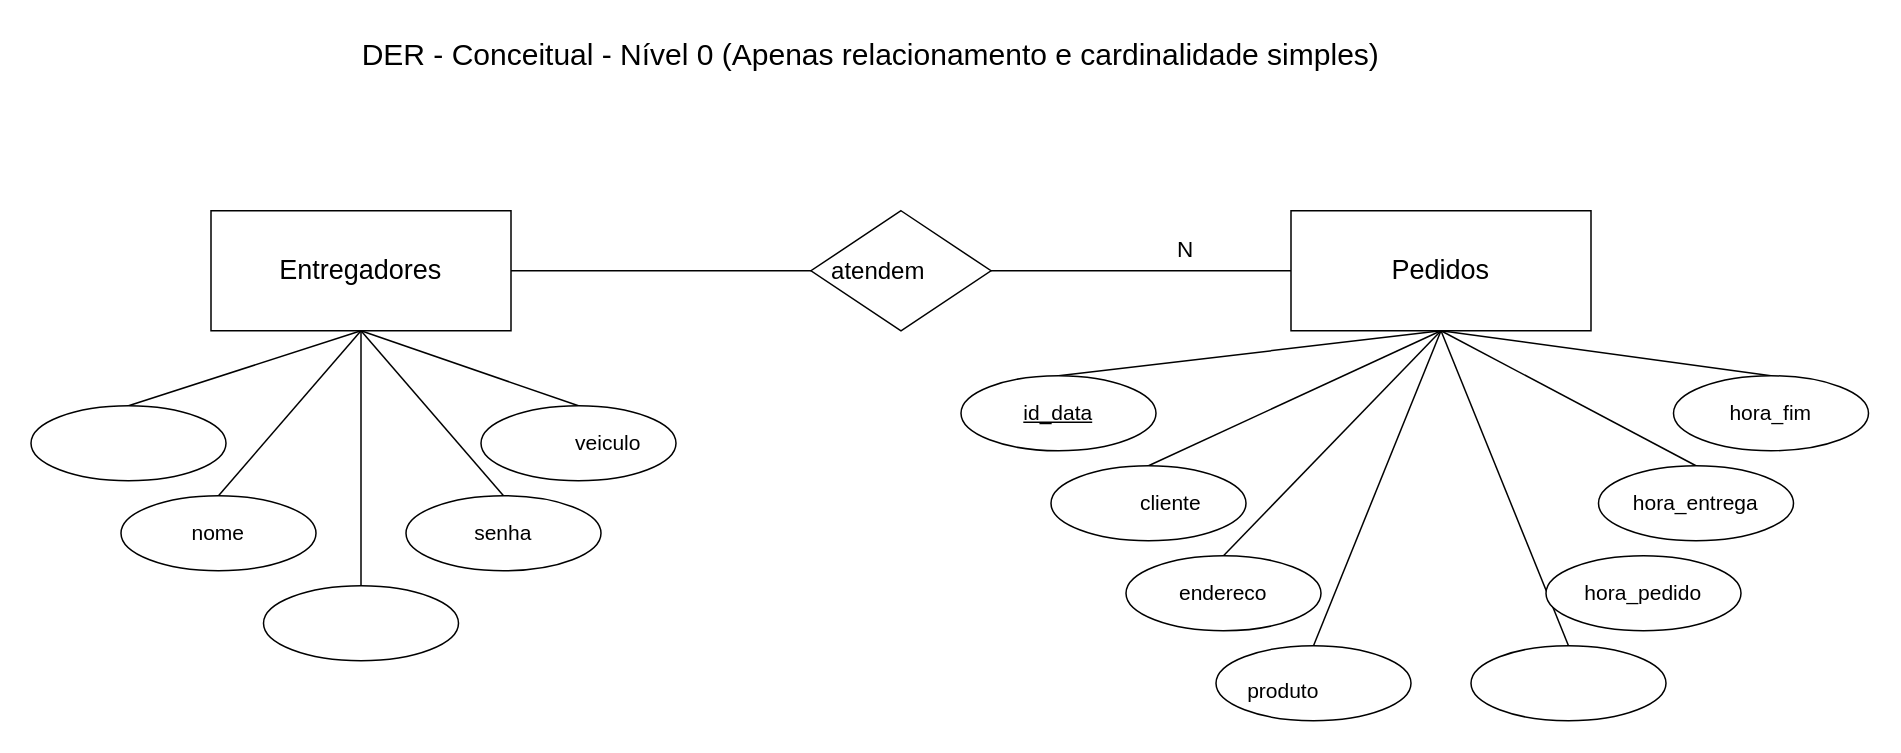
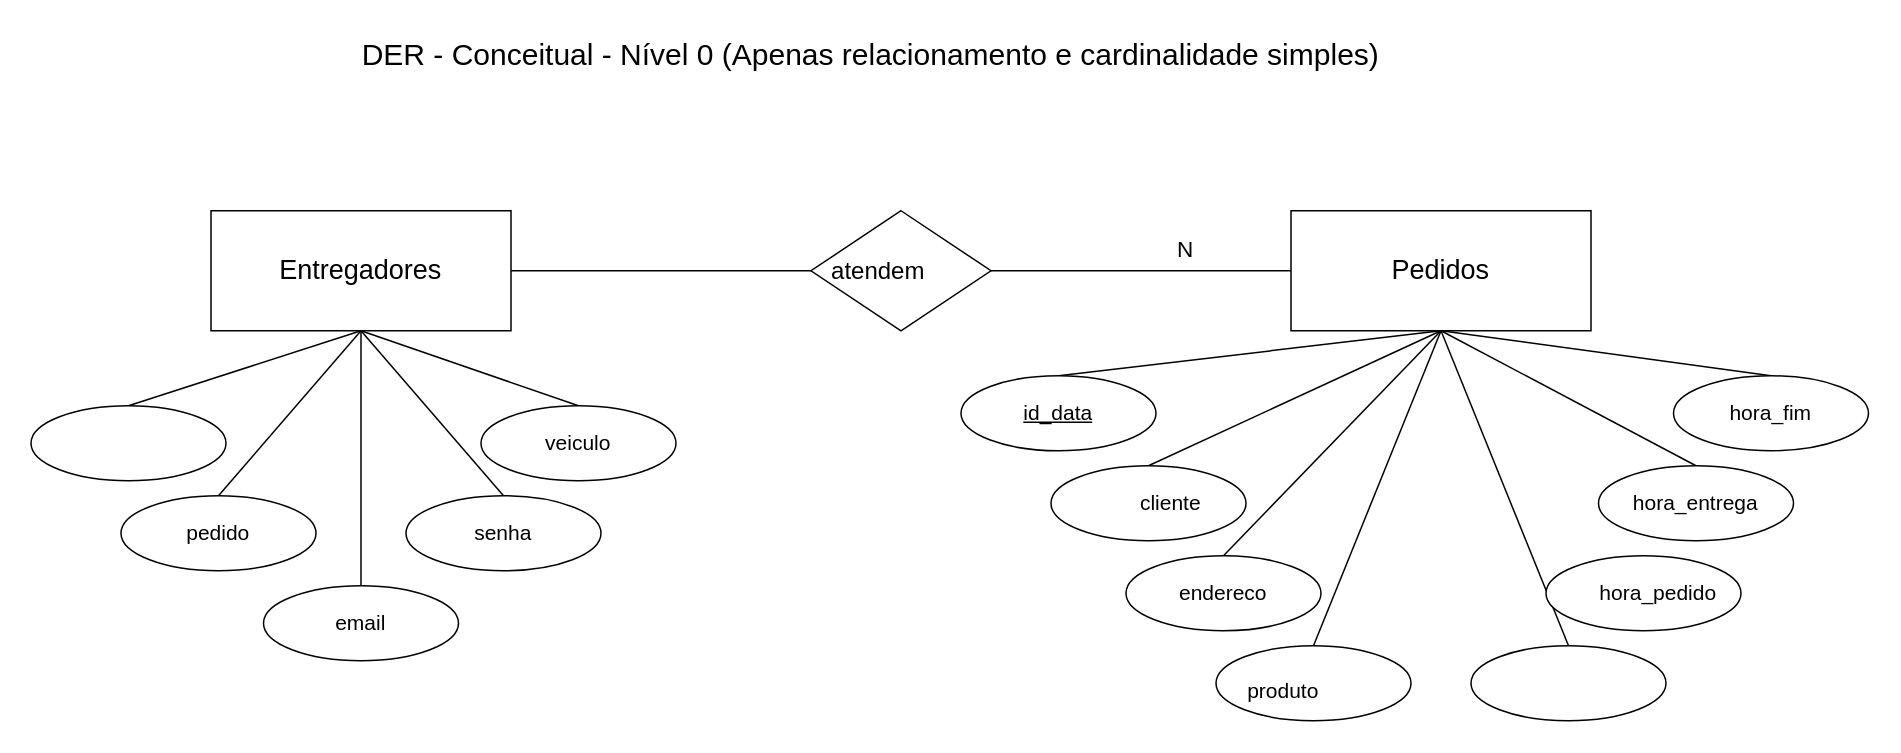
  <mxCell id="0" />
  <mxCell id="1" parent="0" />
  <mxCell id="2" style="rounded=0;orthogonalLoop=1;jettySize=auto;html=1;exitX=0.5;exitY=1;exitDx=0;exitDy=0;entryX=0.5;entryY=0;entryDx=0;entryDy=0;fontSize=14;endArrow=none;endFill=0;" parent="1" source="8" target="10" edge="1"><mxGeometry relative="1" as="geometry" /></mxCell>
  <mxCell id="3" style="edgeStyle=none;rounded=0;orthogonalLoop=1;jettySize=auto;html=1;exitX=0.5;exitY=1;exitDx=0;exitDy=0;entryX=0.5;entryY=0;entryDx=0;entryDy=0;fontSize=14;endArrow=none;endFill=0;" parent="1" source="8" target="17" edge="1"><mxGeometry relative="1" as="geometry" /></mxCell>
  <mxCell id="4" style="edgeStyle=none;rounded=0;orthogonalLoop=1;jettySize=auto;html=1;exitX=0.5;exitY=1;exitDx=0;exitDy=0;entryX=0.5;entryY=0;entryDx=0;entryDy=0;fontSize=14;endArrow=none;endFill=0;" parent="1" source="8" target="11" edge="1"><mxGeometry relative="1" as="geometry" /></mxCell>
  <mxCell id="5" style="edgeStyle=none;rounded=0;orthogonalLoop=1;jettySize=auto;html=1;exitX=0.5;exitY=1;exitDx=0;exitDy=0;entryX=0.5;entryY=0;entryDx=0;entryDy=0;fontSize=14;endArrow=none;endFill=0;" parent="1" source="8" target="15" edge="1"><mxGeometry relative="1" as="geometry" /></mxCell>
  <mxCell id="6" style="edgeStyle=none;rounded=0;orthogonalLoop=1;jettySize=auto;html=1;exitX=0.5;exitY=1;exitDx=0;exitDy=0;entryX=0.5;entryY=0;entryDx=0;entryDy=0;fontSize=14;endArrow=none;endFill=0;" parent="1" source="8" target="13" edge="1"><mxGeometry relative="1" as="geometry" /></mxCell>
  <mxCell id="7" style="edgeStyle=none;rounded=0;orthogonalLoop=1;jettySize=auto;html=1;exitX=1;exitY=0.5;exitDx=0;exitDy=0;entryX=0;entryY=0.5;entryDx=0;entryDy=0;fontSize=16;endArrow=none;endFill=0;" parent="1" source="8" target="20" edge="1"><mxGeometry relative="1" as="geometry" /></mxCell>
  <mxCell id="8" value="" style="rounded=0;whiteSpace=wrap;html=1;" parent="1" vertex="1"><mxGeometry x="140" y="140" width="200" height="80" as="geometry" /></mxCell>
  <mxCell id="9" value="Entregadores" style="text;html=1;strokeColor=none;fillColor=none;align=center;verticalAlign=middle;whiteSpace=wrap;rounded=0;fontSize=18;" parent="1" vertex="1"><mxGeometry x="210" y="165" width="60" height="30" as="geometry" /></mxCell>
  <mxCell id="10" value="" style="ellipse;whiteSpace=wrap;html=1;fontSize=18;" parent="1" vertex="1"><mxGeometry x="20" y="270" width="130" height="50" as="geometry" /></mxCell>
  <mxCell id="11" value="" style="ellipse;whiteSpace=wrap;html=1;fontSize=18;" parent="1" vertex="1"><mxGeometry x="80" y="330" width="130" height="50" as="geometry" /></mxCell>
- <mxCell id="12" value="nome" style="text;html=1;strokeColor=none;fillColor=none;align=center;verticalAlign=middle;whiteSpace=wrap;rounded=0;fontSize=14;fontStyle=0" parent="1" vertex="1"><mxGeometry x="115" y="340" width="60" height="30" as="geometry" /></mxCell>
+ <mxCell id="12" value="pedido" style="text;html=1;strokeColor=none;fillColor=none;align=center;verticalAlign=middle;whiteSpace=wrap;rounded=0;fontSize=14;fontStyle=0" parent="1" vertex="1"><mxGeometry x="115" y="340" width="60" height="30" as="geometry" /></mxCell>
  <mxCell id="13" value="" style="ellipse;whiteSpace=wrap;html=1;fontSize=18;" parent="1" vertex="1"><mxGeometry x="175" y="390" width="130" height="50" as="geometry" /></mxCell>
+ <mxCell id="14" value="email" style="text;html=1;strokeColor=none;fillColor=none;align=center;verticalAlign=middle;whiteSpace=wrap;rounded=0;fontSize=14;fontStyle=0" parent="1" vertex="1"><mxGeometry x="210" y="400" width="60" height="30" as="geometry" /></mxCell>
  <mxCell id="15" value="" style="ellipse;whiteSpace=wrap;html=1;fontSize=18;" parent="1" vertex="1"><mxGeometry x="270" y="330" width="130" height="50" as="geometry" /></mxCell>
  <mxCell id="16" value="senha" style="text;html=1;strokeColor=none;fillColor=none;align=center;verticalAlign=middle;whiteSpace=wrap;rounded=0;fontSize=14;fontStyle=0" parent="1" vertex="1"><mxGeometry x="305" y="340" width="60" height="30" as="geometry" /></mxCell>
  <mxCell id="17" value="" style="ellipse;whiteSpace=wrap;html=1;fontSize=18;" parent="1" vertex="1"><mxGeometry x="320" y="270" width="130" height="50" as="geometry" /></mxCell>
- <mxCell id="18" value="veiculo" style="text;html=1;strokeColor=none;fillColor=none;align=center;verticalAlign=middle;whiteSpace=wrap;rounded=0;fontSize=14;fontStyle=0" parent="1" vertex="1"><mxGeometry x="375" y="280" width="60" height="30" as="geometry" /></mxCell>
+ <mxCell id="18" value="veiculo" style="text;html=1;strokeColor=none;fillColor=none;align=center;verticalAlign=middle;whiteSpace=wrap;rounded=0;fontSize=14;fontStyle=0" parent="1" vertex="1"><mxGeometry x="355" y="280" width="60" height="30" as="geometry" /></mxCell>
  <mxCell id="19" style="edgeStyle=none;rounded=0;orthogonalLoop=1;jettySize=auto;html=1;exitX=1;exitY=0.5;exitDx=0;exitDy=0;entryX=0;entryY=0.5;entryDx=0;entryDy=0;fontSize=16;endArrow=none;endFill=0;" parent="1" source="20" target="29" edge="1"><mxGeometry relative="1" as="geometry" /></mxCell>
  <mxCell id="20" value="" style="rhombus;whiteSpace=wrap;html=1;fontSize=14;" parent="1" vertex="1"><mxGeometry x="540" y="140" width="120" height="80" as="geometry" /></mxCell>
  <mxCell id="21" value="atendem" style="text;html=1;strokeColor=none;fillColor=none;align=center;verticalAlign=middle;whiteSpace=wrap;rounded=0;fontSize=16;" parent="1" vertex="1"><mxGeometry x="555" y="165" width="60" height="30" as="geometry" /></mxCell>
  <mxCell id="22" style="rounded=0;orthogonalLoop=1;jettySize=auto;html=1;exitX=0.5;exitY=1;exitDx=0;exitDy=0;entryX=0.5;entryY=0;entryDx=0;entryDy=0;fontSize=14;endArrow=none;endFill=0;" parent="1" source="29" target="31" edge="1"><mxGeometry relative="1" as="geometry" /></mxCell>
  <mxCell id="23" style="edgeStyle=none;rounded=0;orthogonalLoop=1;jettySize=auto;html=1;exitX=0.5;exitY=1;exitDx=0;exitDy=0;entryX=0.5;entryY=0;entryDx=0;entryDy=0;fontSize=14;endArrow=none;endFill=0;" parent="1" source="29" target="37" edge="1"><mxGeometry relative="1" as="geometry" /></mxCell>
  <mxCell id="24" style="edgeStyle=none;rounded=0;orthogonalLoop=1;jettySize=auto;html=1;exitX=0.5;exitY=1;exitDx=0;exitDy=0;entryX=0.5;entryY=0;entryDx=0;entryDy=0;fontSize=14;endArrow=none;endFill=0;" parent="1" source="29" target="33" edge="1"><mxGeometry relative="1" as="geometry" /></mxCell>
  <mxCell id="25" style="edgeStyle=none;rounded=0;orthogonalLoop=1;jettySize=auto;html=1;exitX=0.5;exitY=1;exitDx=0;exitDy=0;entryX=0.5;entryY=0;entryDx=0;entryDy=0;fontSize=14;endArrow=none;endFill=0;" parent="1" source="29" target="35" edge="1"><mxGeometry relative="1" as="geometry" /></mxCell>
  <mxCell id="26" style="edgeStyle=none;rounded=0;orthogonalLoop=1;jettySize=auto;html=1;exitX=0.5;exitY=1;exitDx=0;exitDy=0;entryX=0.5;entryY=0;entryDx=0;entryDy=0;fontSize=16;endArrow=none;endFill=0;" parent="1" source="29" target="39" edge="1"><mxGeometry relative="1" as="geometry" /></mxCell>
  <mxCell id="27" style="edgeStyle=none;rounded=0;orthogonalLoop=1;jettySize=auto;html=1;exitX=0.5;exitY=1;exitDx=0;exitDy=0;entryX=0.5;entryY=0;entryDx=0;entryDy=0;fontSize=16;endArrow=none;endFill=0;" parent="1" source="29" target="41" edge="1"><mxGeometry relative="1" as="geometry" /></mxCell>
  <mxCell id="28" style="edgeStyle=none;rounded=0;orthogonalLoop=1;jettySize=auto;html=1;exitX=0.5;exitY=1;exitDx=0;exitDy=0;entryX=0.5;entryY=0;entryDx=0;entryDy=0;fontSize=16;endArrow=none;endFill=0;" parent="1" source="29" target="43" edge="1"><mxGeometry relative="1" as="geometry" /></mxCell>
  <mxCell id="29" value="" style="rounded=0;whiteSpace=wrap;html=1;" parent="1" vertex="1"><mxGeometry x="860" y="140" width="200" height="80" as="geometry" /></mxCell>
  <mxCell id="30" value="Pedidos" style="text;html=1;strokeColor=none;fillColor=none;align=center;verticalAlign=middle;whiteSpace=wrap;rounded=0;fontSize=18;" parent="1" vertex="1"><mxGeometry x="930" y="165" width="60" height="30" as="geometry" /></mxCell>
  <mxCell id="31" value="" style="ellipse;whiteSpace=wrap;html=1;fontSize=18;" parent="1" vertex="1"><mxGeometry x="640" y="250" width="130" height="50" as="geometry" /></mxCell>
  <mxCell id="32" value="id_data" style="text;html=1;strokeColor=none;fillColor=none;align=center;verticalAlign=middle;whiteSpace=wrap;rounded=0;fontSize=14;fontStyle=4" parent="1" vertex="1"><mxGeometry x="675" y="260" width="60" height="30" as="geometry" /></mxCell>
  <mxCell id="33" value="" style="ellipse;whiteSpace=wrap;html=1;fontSize=18;" parent="1" vertex="1"><mxGeometry x="700" y="310" width="130" height="50" as="geometry" /></mxCell>
  <mxCell id="34" value="cliente" style="text;html=1;strokeColor=none;fillColor=none;align=center;verticalAlign=middle;whiteSpace=wrap;rounded=0;fontSize=14;fontStyle=0" parent="1" vertex="1"><mxGeometry x="750" y="320" width="60" height="30" as="geometry" /></mxCell>
  <mxCell id="35" value="" style="ellipse;whiteSpace=wrap;html=1;fontSize=18;" parent="1" vertex="1"><mxGeometry x="1065" y="310" width="130" height="50" as="geometry" /></mxCell>
  <mxCell id="36" value="hora_entrega" style="text;html=1;strokeColor=none;fillColor=none;align=center;verticalAlign=middle;whiteSpace=wrap;rounded=0;fontSize=14;fontStyle=0" parent="1" vertex="1"><mxGeometry x="1100" y="320" width="60" height="30" as="geometry" /></mxCell>
  <mxCell id="37" value="" style="ellipse;whiteSpace=wrap;html=1;fontSize=18;" parent="1" vertex="1"><mxGeometry x="1115" y="250" width="130" height="50" as="geometry" /></mxCell>
  <mxCell id="38" value="hora_fim" style="text;html=1;strokeColor=none;fillColor=none;align=center;verticalAlign=middle;whiteSpace=wrap;rounded=0;fontSize=14;fontStyle=0" parent="1" vertex="1"><mxGeometry x="1150" y="260" width="60" height="30" as="geometry" /></mxCell>
  <mxCell id="39" value="" style="ellipse;whiteSpace=wrap;html=1;fontSize=18;" parent="1" vertex="1"><mxGeometry x="750" y="370" width="130" height="50" as="geometry" /></mxCell>
  <mxCell id="40" value="endereco" style="text;html=1;strokeColor=none;fillColor=none;align=center;verticalAlign=middle;whiteSpace=wrap;rounded=0;fontSize=14;fontStyle=0" parent="1" vertex="1"><mxGeometry x="785" y="380" width="60" height="30" as="geometry" /></mxCell>
  <mxCell id="41" value="" style="ellipse;whiteSpace=wrap;html=1;fontSize=18;" parent="1" vertex="1"><mxGeometry x="810" y="430" width="130" height="50" as="geometry" /></mxCell>
  <mxCell id="42" value="produto" style="text;html=1;strokeColor=none;fillColor=none;align=center;verticalAlign=middle;whiteSpace=wrap;rounded=0;fontSize=14;fontStyle=0" parent="1" vertex="1"><mxGeometry x="825" y="445" width="60" height="30" as="geometry" /></mxCell>
  <mxCell id="43" value="" style="ellipse;whiteSpace=wrap;html=1;fontSize=18;" parent="1" vertex="1"><mxGeometry x="980" y="430" width="130" height="50" as="geometry" /></mxCell>
  <mxCell id="44" value="" style="ellipse;whiteSpace=wrap;html=1;fontSize=18;" parent="1" vertex="1"><mxGeometry x="1030" y="370" width="130" height="50" as="geometry" /></mxCell>
- <mxCell id="45" value="hora_pedido" style="text;html=1;strokeColor=none;fillColor=none;align=center;verticalAlign=middle;whiteSpace=wrap;rounded=0;fontSize=14;fontStyle=0" parent="1" vertex="1"><mxGeometry x="1065" y="380" width="60" height="30" as="geometry" /></mxCell>
+ <mxCell id="45" value="hora_pedido" style="text;html=1;strokeColor=none;fillColor=none;align=center;verticalAlign=middle;whiteSpace=wrap;rounded=0;fontSize=14;fontStyle=0" parent="1" vertex="1"><mxGeometry x="1075" y="380" width="60" height="30" as="geometry" /></mxCell>
  <mxCell id="46" value="N" style="text;html=1;strokeColor=none;fillColor=none;align=center;verticalAlign=middle;whiteSpace=wrap;rounded=0;fontSize=15;" parent="1" vertex="1"><mxGeometry x="760" y="150" width="60" height="30" as="geometry" /></mxCell>
  <mxCell id="47" value="DER - Conceitual - Nível 0 (Apenas relacionamento e cardinalidade simples)" style="text;html=1;strokeColor=none;fillColor=none;align=center;verticalAlign=middle;whiteSpace=wrap;rounded=0;fontSize=20;" parent="1" vertex="1"><mxGeometry x="180" y="20" width="800" height="30" as="geometry" /></mxCell>
